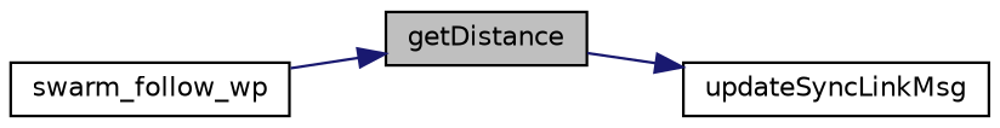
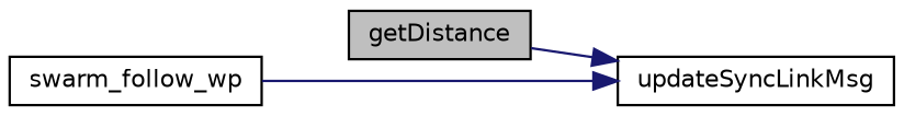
  digraph {
    rankdir=RL
    node [color=black fillcolor=white fontname=Helvetica fontsize=10 shape=record style=filled]
    edge [color=midnightblue dir=back fontname=Helvetica fontsize=10 labelfontname=Helvetica labelfontsize=10 style=solid]
    n1 [fillcolor=grey75 fontcolor=black height=0.2 label=getDistance width=0.4]
    n2 [height=0.2 label=updateSyncLinkMsg width=0.4]
    n3 [height=0.2 label=swarm_follow_wp width=0.4]
    n2 -> n1
-   n1 -> n3
+   n2 -> n3
  }
